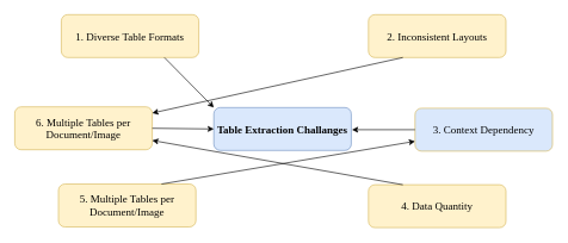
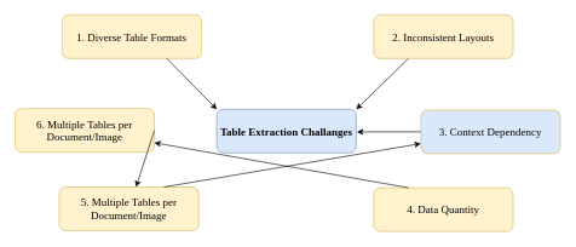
  <mxCell id="0" />
  <mxCell id="1" parent="0" />
  <mxCell id="2" value="Table Extraction Challanges" style="rounded=1;whiteSpace=wrap;html=1;fontFamily=Times New Roman;fontSize=15;fontStyle=1;fillColor=#dae8fc;strokeColor=#6c8ebf;" parent="1" vertex="1"><mxGeometry x="298" y="150" width="192" height="60" as="geometry" /></mxCell>
  <mxCell id="3" value="1. Diverse Table Formats" style="rounded=1;whiteSpace=wrap;html=1;fontFamily=Times New Roman;fontSize=15;fillColor=#fff2cc;strokeColor=#d6b656;" parent="1" vertex="1"><mxGeometry x="85" y="20" width="192" height="60" as="geometry" /></mxCell>
  <mxCell id="4" value="3. Context Dependency" style="rounded=1;whiteSpace=wrap;html=1;fontFamily=Times New Roman;fontSize=15;fillColor=#dae8fc;strokeColor=#d6b656;" parent="1" vertex="1"><mxGeometry x="579" y="151" width="192" height="60" as="geometry" /></mxCell>
  <mxCell id="5" value="6. Multiple Tables per Document/Image" style="rounded=1;whiteSpace=wrap;html=1;fontFamily=Times New Roman;fontSize=15;fillColor=#fff2cc;strokeColor=#d6b656;" parent="1" vertex="1"><mxGeometry x="20" y="149" width="192" height="60" as="geometry" /></mxCell>
  <mxCell id="6" value="5. Multiple Tables per Document/Image" style="rounded=1;whiteSpace=wrap;html=1;fontFamily=Times New Roman;fontSize=15;fillColor=#fff2cc;strokeColor=#d6b656;" parent="1" vertex="1"><mxGeometry x="81" y="257" width="192" height="60" as="geometry" /></mxCell>
  <mxCell id="7" value="2. Inconsistent Layouts" style="rounded=1;whiteSpace=wrap;html=1;fontFamily=Times New Roman;fontSize=15;fillColor=#fff2cc;strokeColor=#d6b656;" parent="1" vertex="1"><mxGeometry x="514" y="20" width="192" height="60" as="geometry" /></mxCell>
  <mxCell id="8" value="4. Data Quantity" style="rounded=1;whiteSpace=wrap;html=1;fontFamily=Times New Roman;fontSize=15;fillColor=#fff2cc;strokeColor=#d6b656;" parent="1" vertex="1"><mxGeometry x="514" y="258" width="192" height="60" as="geometry" /></mxCell>
  <mxCell id="9" value="" style="endArrow=classic;html=1;rounded=0;exitX=0.75;exitY=1;exitDx=0;exitDy=0;entryX=0;entryY=0;entryDx=0;entryDy=0;" parent="1" source="3" target="2" edge="1"><mxGeometry width="50" height="50" relative="1" as="geometry"><mxPoint x="358" y="258" as="sourcePoint" /><mxPoint x="408" y="208" as="targetPoint" /></mxGeometry></mxCell>
- <mxCell id="10" value="" style="endArrow=classic;html=1;rounded=0;exitX=1;exitY=0.5;exitDx=0;exitDy=0;entryX=0;entryY=0.5;entryDx=0;entryDy=0;" parent="1" source="5" target="2" edge="1"><mxGeometry width="50" height="50" relative="1" as="geometry"><mxPoint x="239" y="90" as="sourcePoint" /><mxPoint x="308" y="162" as="targetPoint" /></mxGeometry></mxCell>
+ <mxCell id="10" value="" style="endArrow=classic;html=1;rounded=0;exitX=1;exitY=0.5;exitDx=0;exitDy=0;" parent="1" source="5" target="6" edge="1"><mxGeometry width="50" height="50" relative="1" as="geometry"><mxPoint x="239" y="90" as="sourcePoint" /><mxPoint x="308" y="162" as="targetPoint" /></mxGeometry></mxCell>
  <mxCell id="11" value="" style="endArrow=classic;html=1;rounded=0;exitX=0.75;exitY=0;exitDx=0;exitDy=0;" parent="1" source="6" target="4" edge="1"><mxGeometry width="50" height="50" relative="1" as="geometry"><mxPoint x="249" y="100" as="sourcePoint" /><mxPoint x="318" y="172" as="targetPoint" /></mxGeometry></mxCell>
- <mxCell id="12" value="" style="endArrow=classic;html=1;rounded=0;exitX=0.25;exitY=1;exitDx=0;exitDy=0;" parent="1" source="7" target="5" edge="1"><mxGeometry width="50" height="50" relative="1" as="geometry"><mxPoint x="259" y="110" as="sourcePoint" /><mxPoint x="328" y="182" as="targetPoint" /></mxGeometry></mxCell>
+ <mxCell id="12" value="" style="endArrow=classic;html=1;rounded=0;exitX=0.25;exitY=1;exitDx=0;exitDy=0;entryX=1;entryY=0;entryDx=0;entryDy=0;" parent="1" source="7" target="2" edge="1"><mxGeometry width="50" height="50" relative="1" as="geometry"><mxPoint x="259" y="110" as="sourcePoint" /><mxPoint x="328" y="182" as="targetPoint" /></mxGeometry></mxCell>
  <mxCell id="13" value="" style="endArrow=classic;html=1;rounded=0;exitX=0;exitY=0.5;exitDx=0;exitDy=0;" parent="1" source="4" edge="1"><mxGeometry width="50" height="50" relative="1" as="geometry"><mxPoint x="269" y="120" as="sourcePoint" /><mxPoint x="491" y="181" as="targetPoint" /></mxGeometry></mxCell>
  <mxCell id="14" value="" style="endArrow=classic;html=1;rounded=0;exitX=0.25;exitY=0;exitDx=0;exitDy=0;" parent="1" source="8" target="5" edge="1"><mxGeometry width="50" height="50" relative="1" as="geometry"><mxPoint x="279" y="130" as="sourcePoint" /><mxPoint x="348" y="202" as="targetPoint" /></mxGeometry></mxCell>
